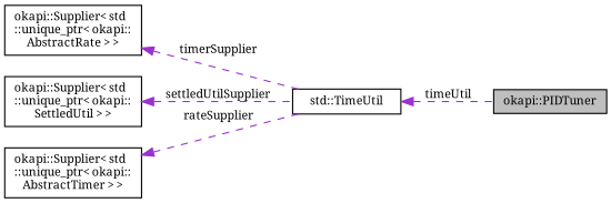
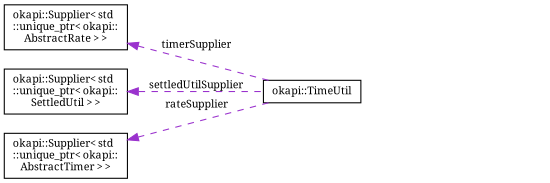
  digraph {
    fontname="Noto Serif"
    rankdir=LR
    node [color=black fillcolor=white fontname="Noto Serif" fontsize=10 shape=record style=filled]
    edge [color=darkorchid3 dir=back fontname="Noto Serif" fontsize=10 labelfontname=Helvetica labelfontsize=10 style=dashed]
-   n1 [fillcolor=grey75 fontcolor=black height=0.2 label="okapi::PIDTuner" width=0.4]
-   n2 [height=0.2 label="std::TimeUtil" width=0.4]
+   n2 [height=0.2 label="okapi::TimeUtil" width=0.4]
    n3 [height=0.2 label="okapi::Supplier\< std\l::unique_ptr\< okapi::\lAbstractRate \> \>" width=0.4]
    n4 [height=0.2 label="okapi::Supplier\< std\l::unique_ptr\< okapi::\lSettledUtil \> \>" width=0.4]
    n5 [height=0.2 label="okapi::Supplier\< std\l::unique_ptr\< okapi::\lAbstractTimer \> \>" width=0.4]
-   n2 -> n1 [label=" timeUtil"]
    n3 -> n2 [label=" timerSupplier"]
    n4 -> n2 [label=" settledUtilSupplier"]
    n5 -> n2 [label=" rateSupplier"]
  }
